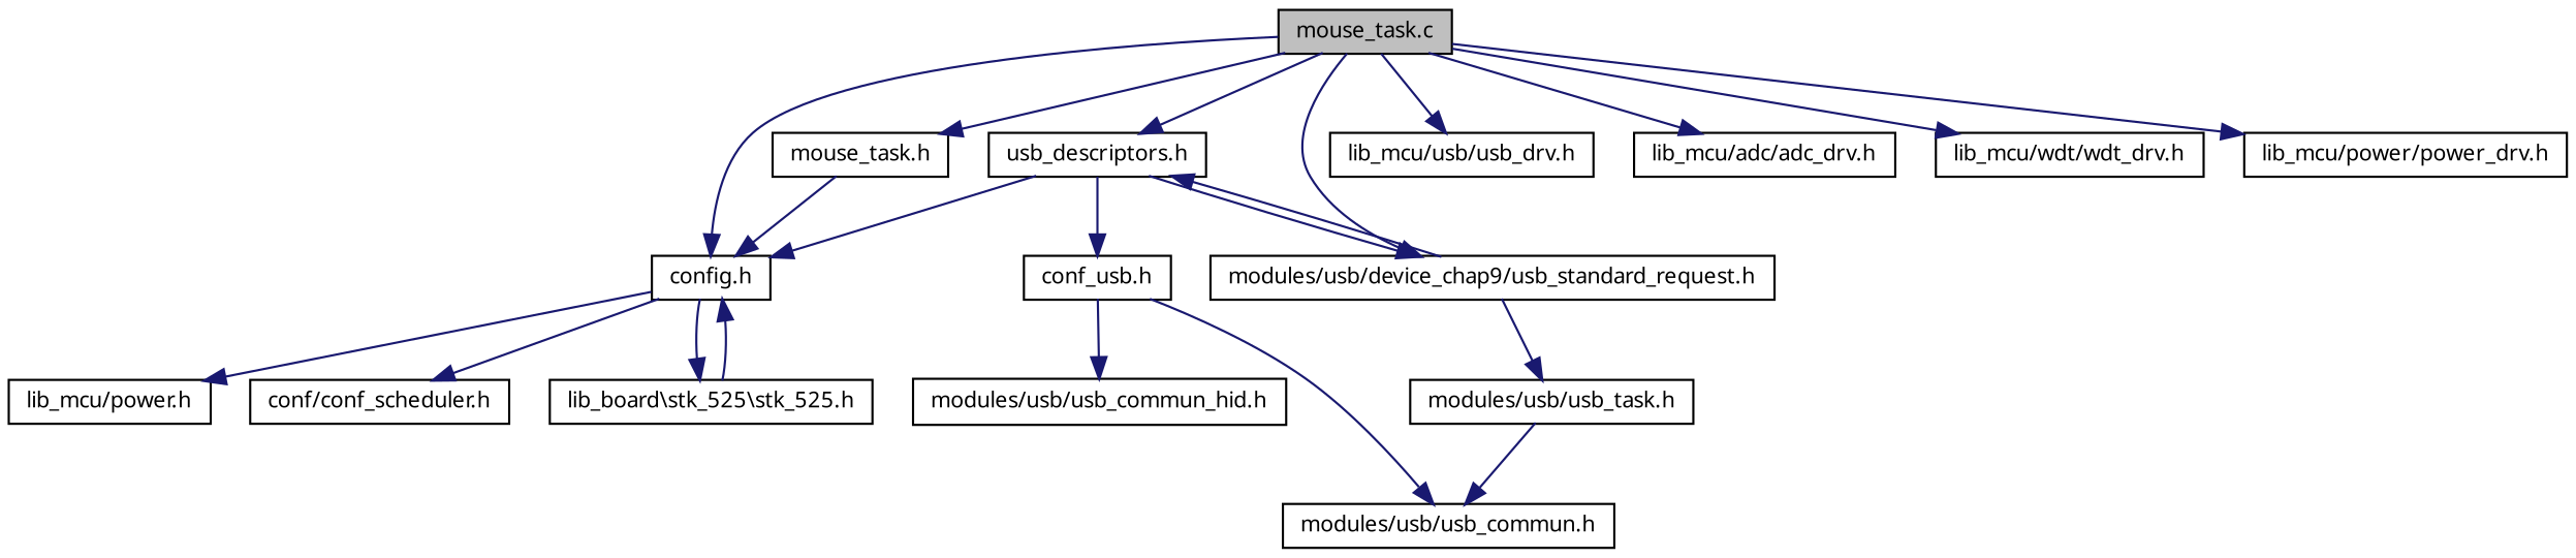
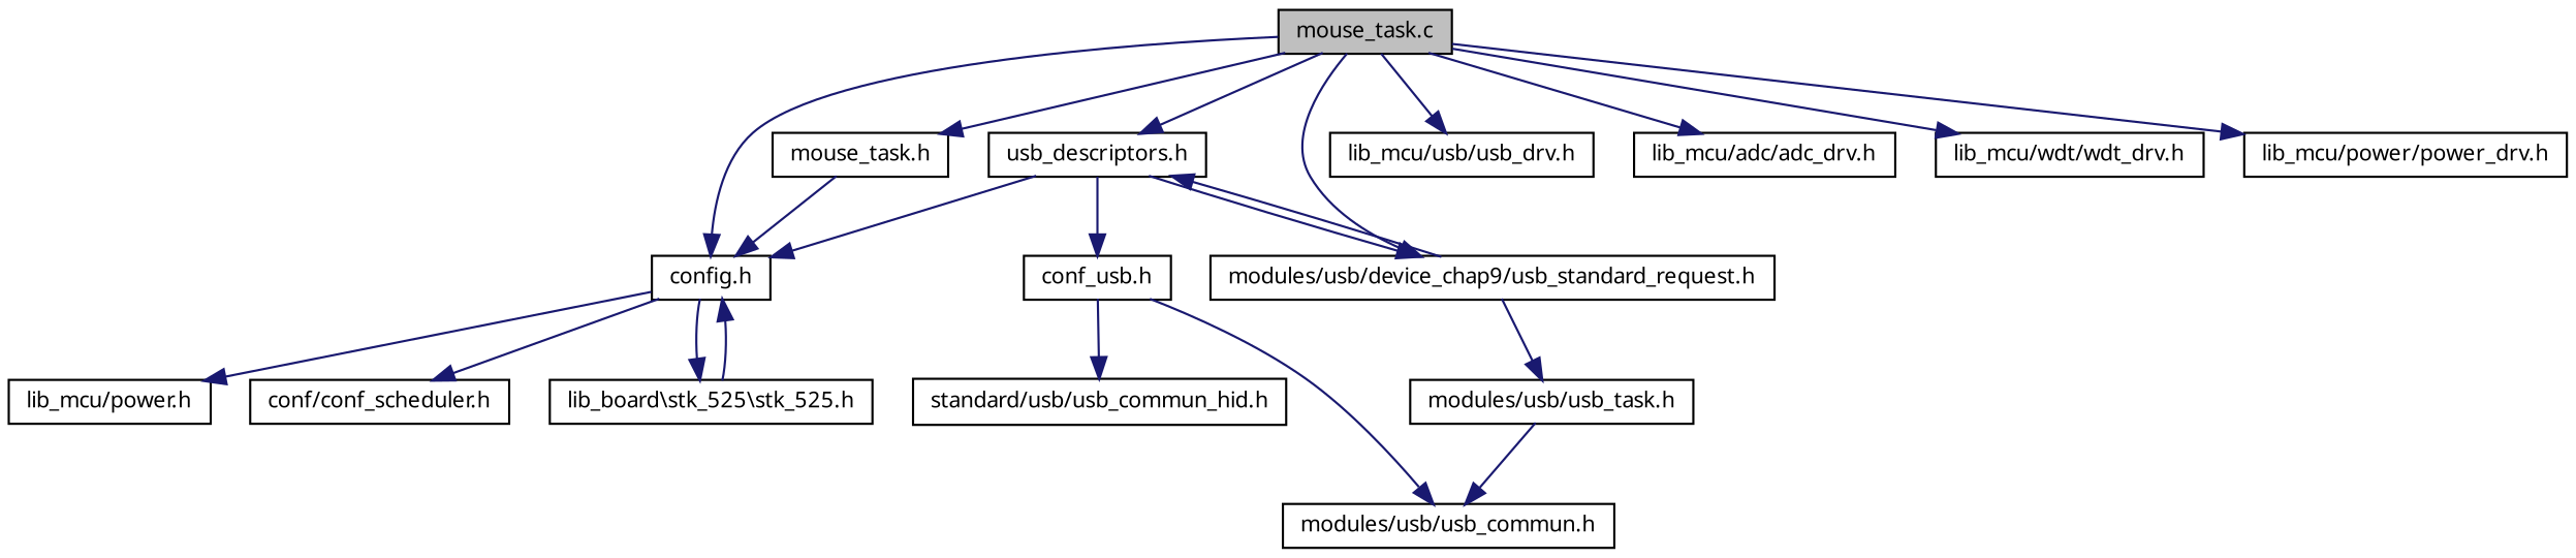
  digraph {
    node [color=black fillcolor=white fontname="FreeSans.ttf" fontsize=10 shape=record style=filled]
    edge [color=midnightblue fontname="FreeSans.ttf" fontsize=10 labelfontname="FreeSans.ttf" labelfontsize=10 style=solid]
    n1 [fillcolor=grey75 fontcolor=black height=0.2 label="mouse_task.c" width=0.4]
    n2 [height=0.2 label="config.h" width=0.4]
    n3 [height=0.2 label="mouse_task.h" width=0.4]
    n4 [height=0.2 label="usb_descriptors.h" width=0.4]
    n5 [height=0.2 label="modules/usb/device_chap9/usb_standard_request.h" width=0.4]
    n6 [height=0.2 label="lib_mcu/usb/usb_drv.h" width=0.4]
    n7 [height=0.2 label="lib_mcu/adc/adc_drv.h" width=0.4]
    n8 [height=0.2 label="lib_mcu/wdt/wdt_drv.h" width=0.4]
    n9 [height=0.2 label="lib_mcu/power/power_drv.h" width=0.4]
    n10 [height=0.2 label="lib_mcu/power.h" width=0.4]
    n11 [height=0.2 label="conf/conf_scheduler.h" width=0.4]
    n12 [height=0.2 label="lib_board\\stk_525\\stk_525.h" width=0.4]
    n13 [height=0.2 label="conf_usb.h" width=0.4]
    n14 [height=0.2 label="modules/usb/usb_commun.h" width=0.4]
-   n15 [height=0.2 label="modules/usb/usb_commun_hid.h" width=0.4]
+   n15 [height=0.2 label="standard/usb/usb_commun_hid.h" width=0.4]
    n16 [height=0.2 label="modules/usb/usb_task.h" width=0.4]
    n1 -> n2
    n1 -> n3
    n1 -> n4
    n1 -> n5
    n1 -> n6
    n1 -> n7
    n1 -> n8
    n1 -> n9
    n2 -> n10
    n2 -> n11
    n2 -> n12
    n3 -> n2
    n4 -> n2
    n4 -> n5
    n4 -> n13
    n5 -> n4
    n5 -> n16
    n12 -> n2
    n13 -> n14
    n13 -> n15
    n16 -> n14
  }
